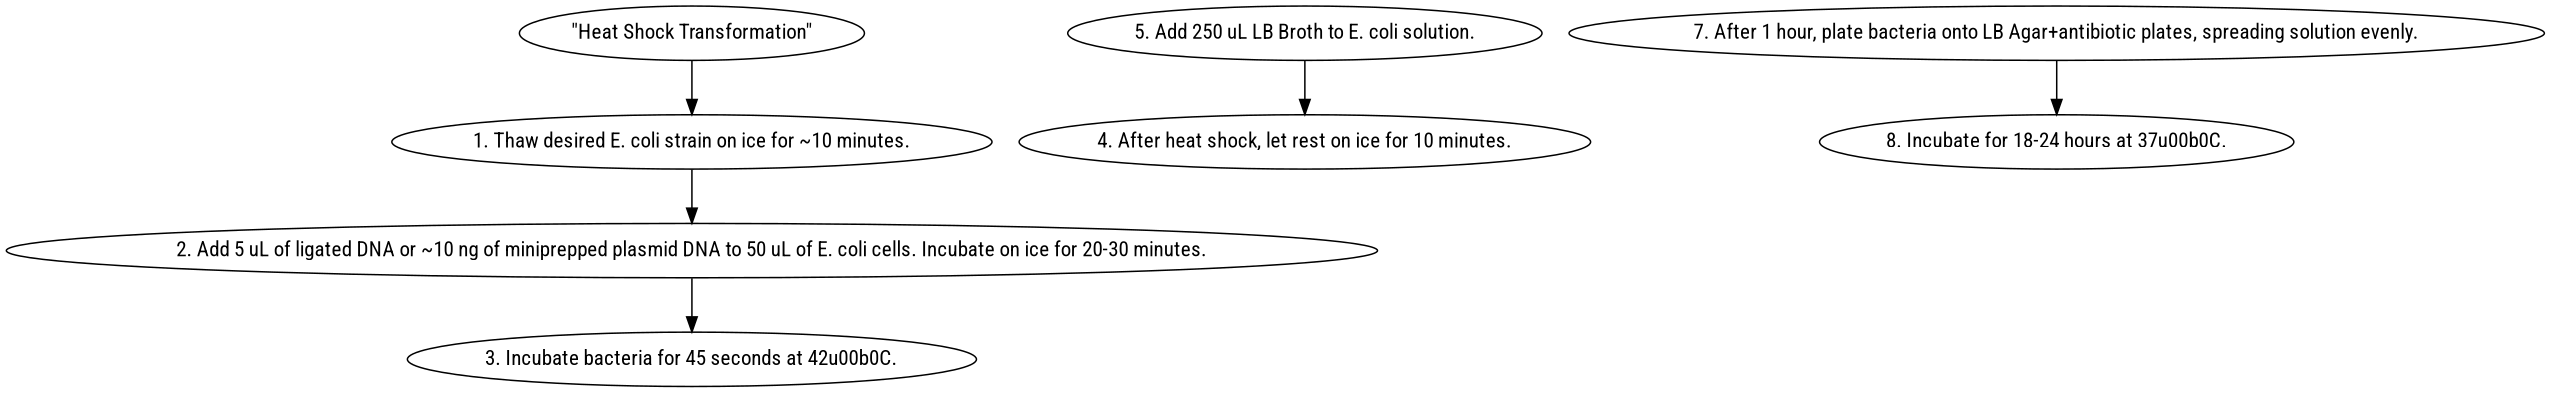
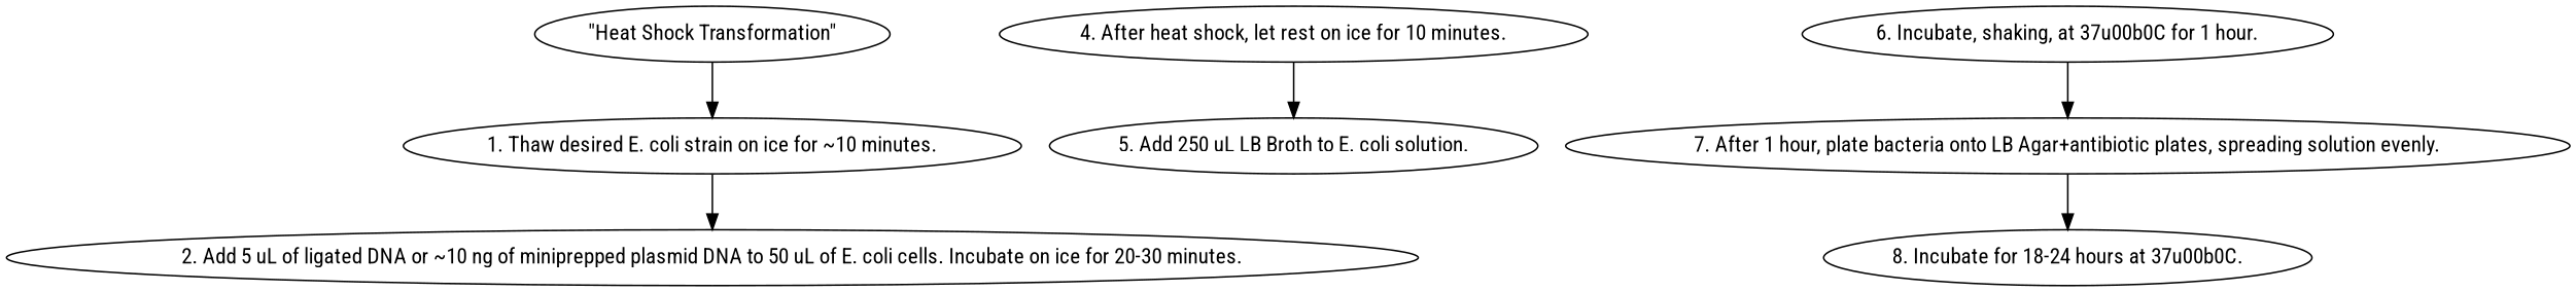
  digraph {
    fontname="Roboto Condensed"
    node [fontname="Roboto Condensed"]
    edge [fontname="Roboto Condensed"]
    n1 [label="\"Heat Shock Transformation\""]
    n2 [label="1. Thaw desired E. coli strain on ice for ~10 minutes."]
    n3 [label="2. Add 5 uL of ligated DNA or ~10 ng of miniprepped plasmid DNA to 50 uL of E. coli cells. Incubate on ice for 20-30 minutes."]
-   n4 [label="3. Incubate bacteria for 45 seconds at 42\u00b0C."]
    n5 [label="4. After heat shock, let rest on ice for 10 minutes."]
    n6 [label="5. Add 250 uL LB Broth to E. coli solution."]
+   n7 [label="6. Incubate, shaking, at 37\u00b0C for 1 hour."]
    n8 [label="7. After 1 hour, plate bacteria onto LB Agar+antibiotic plates, spreading solution evenly."]
    n9 [label="8. Incubate for 18-24 hours at 37\u00b0C."]
    n1 -> n2
    n2 -> n3
-   n3 -> n4
-   n6 -> n5
+   n5 -> n6
+   n7 -> n8
    n8 -> n9
  }
